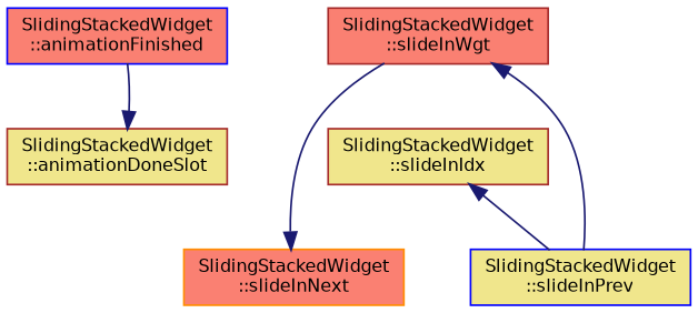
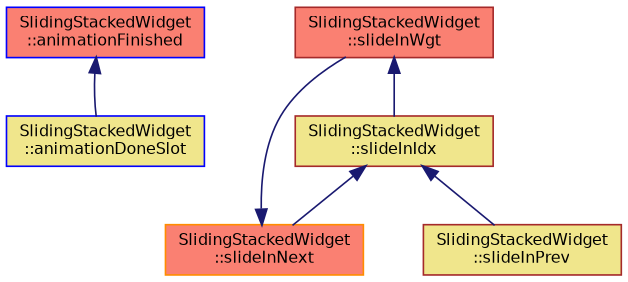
  digraph {
    rankdir=TB
    node [color=brown fillcolor=salmon fontname=Helvetica fontsize=10 shape=record style=filled]
    edge [color=midnightblue dir=back fontname=Helvetica fontsize=10 labelfontname=Helvetica labelfontsize=10 style=solid]
    n1 [color=blue fontcolor=black height=0.2 label="SlidingStackedWidget\l::animationFinished" width=0.4]
-   n2 [fillcolor=khaki height=0.2 label="SlidingStackedWidget\l::animationDoneSlot" width=0.4]
+   n2 [color=blue fillcolor=khaki height=0.2 label="SlidingStackedWidget\l::animationDoneSlot" width=0.4]
    n3 [height=0.2 label="SlidingStackedWidget\l::slideInWgt" width=0.4]
    n4 [fillcolor=khaki height=0.2 label="SlidingStackedWidget\l::slideInIdx" width=0.4]
    n5 [color=darkorange height=0.2 label="SlidingStackedWidget\l::slideInNext" width=0.4]
-   n6 [color=blue fillcolor=khaki height=0.2 label="SlidingStackedWidget\l::slideInPrev" width=0.4]
-   n2 -> n1
-   n3 -> n6
+   n6 [fillcolor=khaki height=0.2 label="SlidingStackedWidget\l::slideInPrev" width=0.4]
+   n1 -> n2
+   n3 -> n4
+   n4 -> n5
    n4 -> n6
    n5 -> n3
  }
